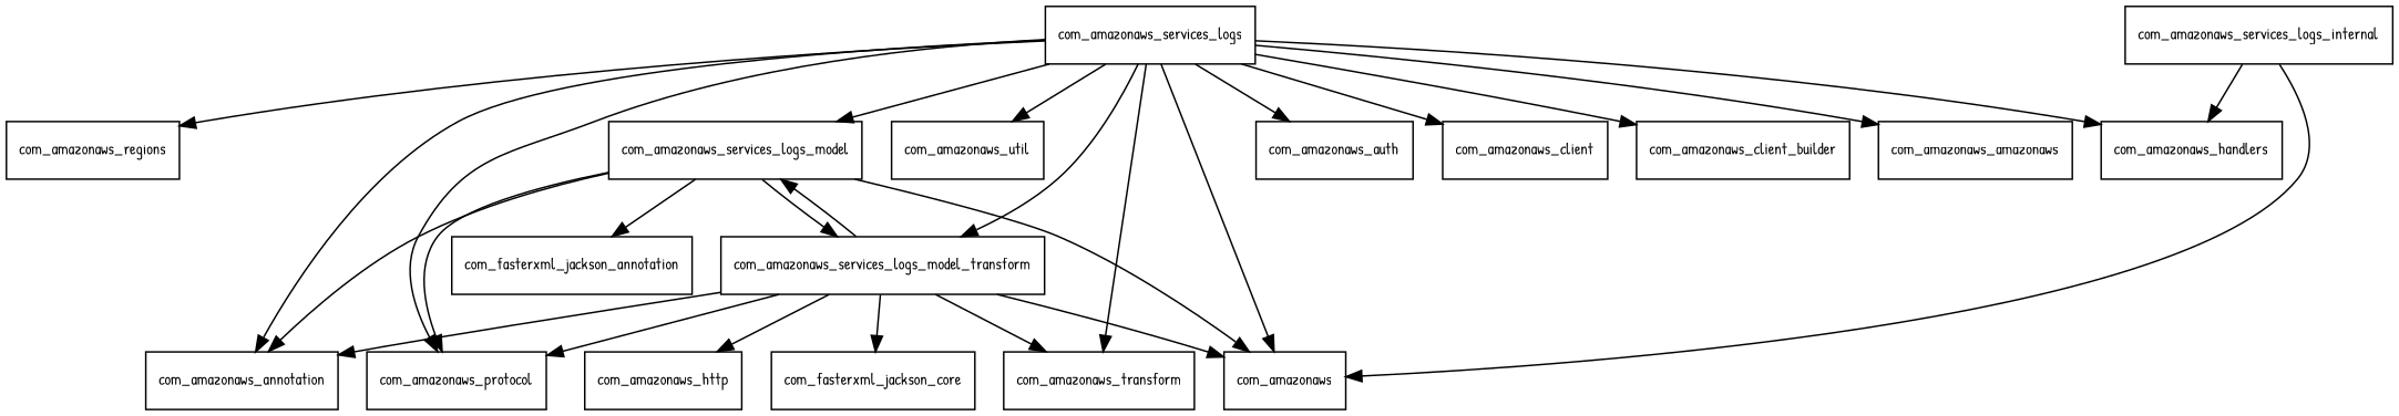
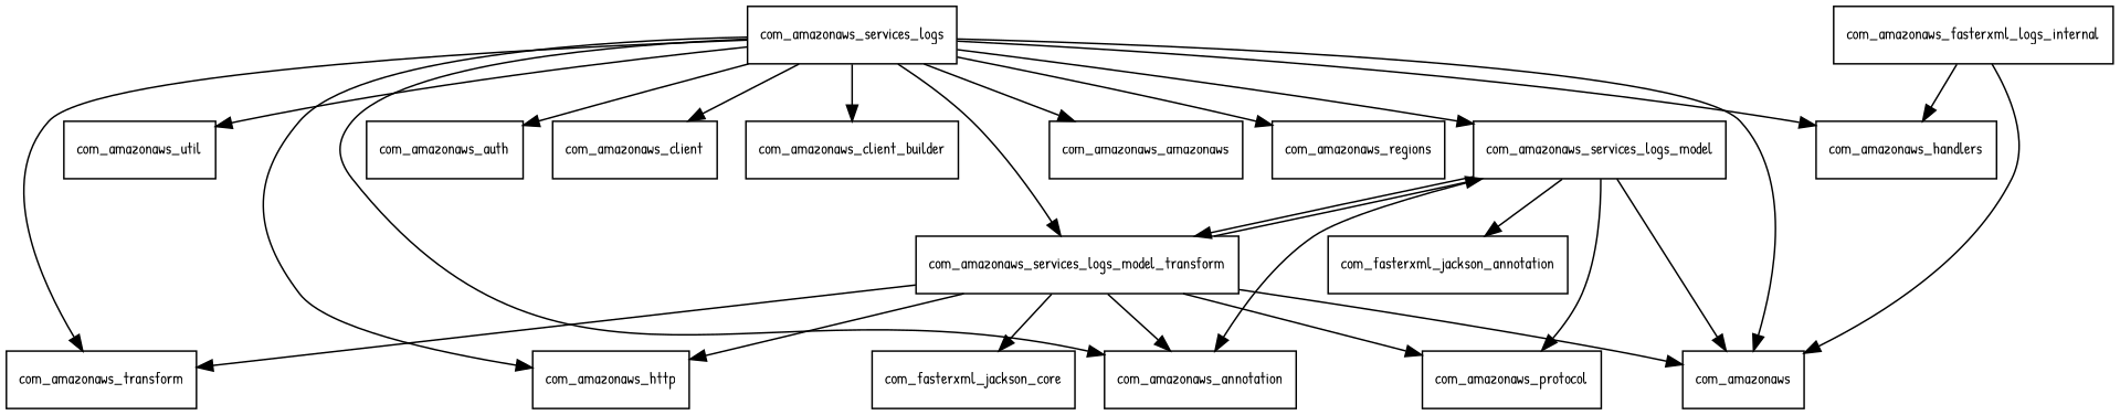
  digraph {
    fontname="Patrick Hand"
    node [fontname="Patrick Hand" fontsize=10.0 shape=box]
    edge [fontname="Patrick Hand"]
    com_amazonaws_services_logs
    com_amazonaws
    com_amazonaws_annotation
    com_amazonaws_auth
    com_amazonaws_client
    com_amazonaws_client_builder
    com_amazonaws_handlers
    com_amazonaws_http
    n9 [label=com_amazonaws_amazonaws]
    com_amazonaws_regions
    com_amazonaws_services_logs_model
    com_amazonaws_services_logs_model_transform
    com_amazonaws_transform
    com_amazonaws_util
    com_amazonaws_protocol
    com_fasterxml_jackson_annotation
    com_fasterxml_jackson_core
-   com_amazonaws_services_logs_internal
+   com_amazonaws_services_logs_internal [label=com_amazonaws_fasterxml_logs_internal]
    com_amazonaws_services_logs -> com_amazonaws
    com_amazonaws_services_logs -> com_amazonaws_annotation
    com_amazonaws_services_logs -> com_amazonaws_auth
    com_amazonaws_services_logs -> com_amazonaws_client
    com_amazonaws_services_logs -> com_amazonaws_client_builder
    com_amazonaws_services_logs -> com_amazonaws_handlers
-   com_amazonaws_services_logs -> com_amazonaws_protocol
+   com_amazonaws_services_logs -> com_amazonaws_http
    com_amazonaws_services_logs -> n9
    com_amazonaws_services_logs -> com_amazonaws_regions
    com_amazonaws_services_logs -> com_amazonaws_services_logs_model
    com_amazonaws_services_logs -> com_amazonaws_services_logs_model_transform
    com_amazonaws_services_logs -> com_amazonaws_transform
    com_amazonaws_services_logs -> com_amazonaws_util
    com_amazonaws_services_logs_model -> com_amazonaws
    com_amazonaws_services_logs_model -> com_amazonaws_annotation
    com_amazonaws_services_logs_model -> com_amazonaws_services_logs_model_transform
    com_amazonaws_services_logs_model -> com_amazonaws_protocol
    com_amazonaws_services_logs_model -> com_fasterxml_jackson_annotation
    com_amazonaws_services_logs_model_transform -> com_amazonaws
    com_amazonaws_services_logs_model_transform -> com_amazonaws_annotation
    com_amazonaws_services_logs_model_transform -> com_amazonaws_http
    com_amazonaws_services_logs_model_transform -> com_amazonaws_services_logs_model
    com_amazonaws_services_logs_model_transform -> com_amazonaws_transform
    com_amazonaws_services_logs_model_transform -> com_amazonaws_protocol
    com_amazonaws_services_logs_model_transform -> com_fasterxml_jackson_core
    com_amazonaws_services_logs_internal -> com_amazonaws
    com_amazonaws_services_logs_internal -> com_amazonaws_handlers
  }
